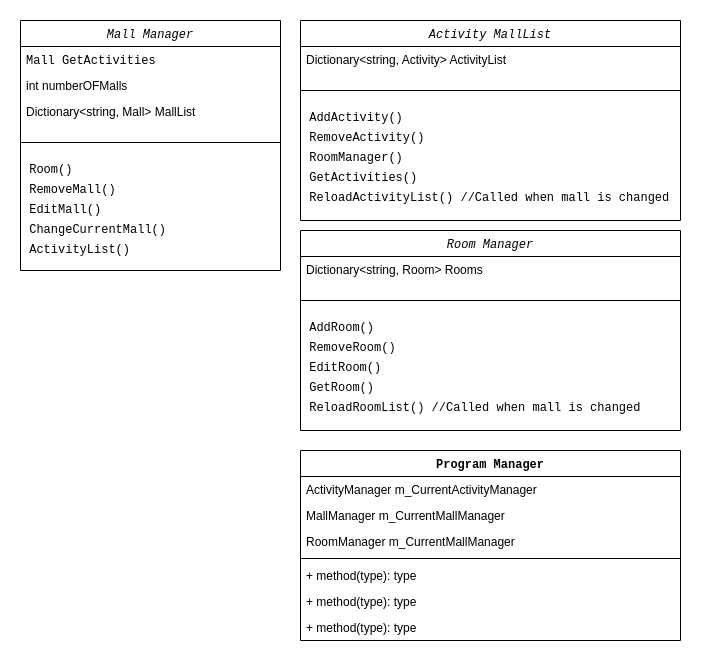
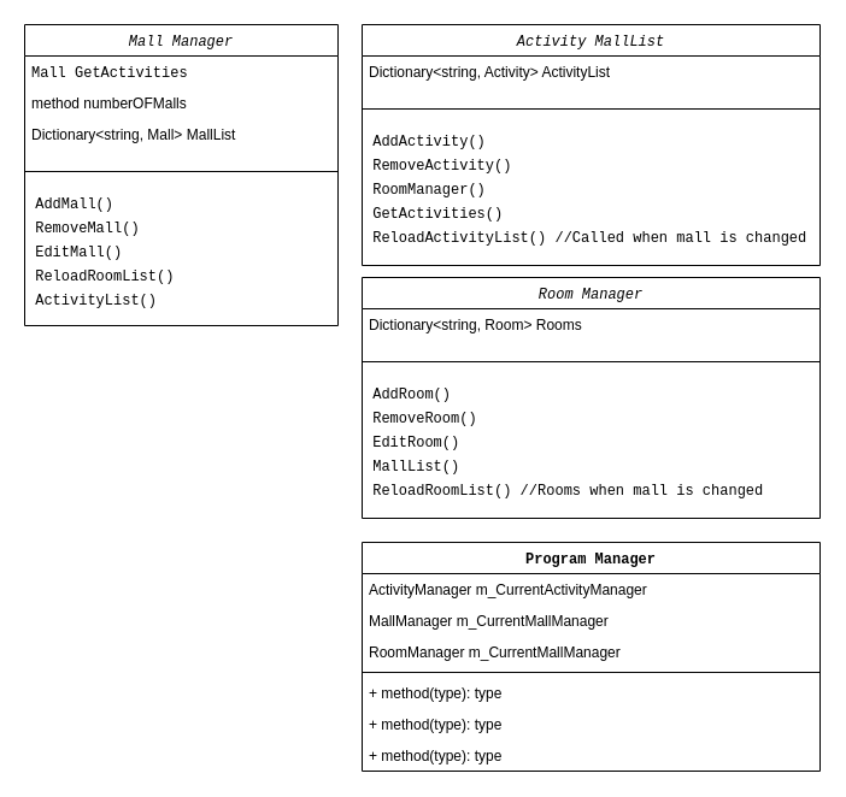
  <mxCell id="0" />
  <mxCell id="1" parent="0" />
  <mxCell id="2" value="Mall Manager" style="swimlane;fontStyle=2;align=center;verticalAlign=top;childLayout=stackLayout;horizontal=1;startSize=26;horizontalStack=0;resizeParent=1;resizeLast=0;collapsible=1;marginBottom=0;rounded=0;shadow=0;strokeWidth=1;fontFamily=Courier New;" parent="1" vertex="1"><mxGeometry x="20" y="20" width="260" height="250" as="geometry"><mxRectangle x="230" y="140" width="160" height="26" as="alternateBounds" /></mxGeometry></mxCell>
  <mxCell id="3" value="Mall GetActivities" style="text;align=left;verticalAlign=top;spacingLeft=4;spacingRight=4;overflow=hidden;rotatable=0;points=[[0,0.5],[1,0.5]];portConstraint=eastwest;fontFamily=Courier New;" parent="2" vertex="1"><mxGeometry y="26" width="260" height="26" as="geometry" /></mxCell>
- <mxCell id="4" value="int numberOFMalls&#10;" style="text;align=left;verticalAlign=top;spacingLeft=4;spacingRight=4;overflow=hidden;rotatable=0;points=[[0,0.5],[1,0.5]];portConstraint=eastwest;rounded=0;shadow=0;html=0;" parent="2" vertex="1"><mxGeometry y="52" width="260" height="26" as="geometry" /></mxCell>
+ <mxCell id="4" value="method numberOFMalls&#10;" style="text;align=left;verticalAlign=top;spacingLeft=4;spacingRight=4;overflow=hidden;rotatable=0;points=[[0,0.5],[1,0.5]];portConstraint=eastwest;rounded=0;shadow=0;html=0;" parent="2" vertex="1"><mxGeometry y="52" width="260" height="26" as="geometry" /></mxCell>
  <mxCell id="5" value="Dictionary&lt;string, Mall&gt; MallList" style="text;align=left;verticalAlign=top;spacingLeft=4;spacingRight=4;overflow=hidden;rotatable=0;points=[[0,0.5],[1,0.5]];portConstraint=eastwest;rounded=0;shadow=0;html=0;" parent="2" vertex="1"><mxGeometry y="78" width="260" height="26" as="geometry" /></mxCell>
  <mxCell id="6" value="" style="line;html=1;strokeWidth=1;align=left;verticalAlign=middle;spacingTop=-1;spacingLeft=3;spacingRight=3;rotatable=0;labelPosition=right;points=[];portConstraint=eastwest;" parent="2" vertex="1"><mxGeometry y="104" width="260" height="36" as="geometry" /></mxCell>
- <mxCell id="7" value="&amp;nbsp;Room()" style="text;html=1;align=left;verticalAlign=middle;resizable=0;points=[];autosize=1;fontFamily=Courier New;" vertex="1" parent="2"><mxGeometry y="140" width="260" height="20" as="geometry" /></mxCell>
+ <mxCell id="7" value="&amp;nbsp;AddMall()" style="text;html=1;align=left;verticalAlign=middle;resizable=0;points=[];autosize=1;fontFamily=Courier New;" vertex="1" parent="2"><mxGeometry y="140" width="260" height="20" as="geometry" /></mxCell>
  <mxCell id="8" value="&amp;nbsp;RemoveMall()" style="text;html=1;align=left;verticalAlign=middle;resizable=0;points=[];autosize=1;fontFamily=Courier New;" vertex="1" parent="2"><mxGeometry y="160" width="260" height="20" as="geometry" /></mxCell>
  <mxCell id="9" value="&amp;nbsp;EditMall()" style="text;html=1;align=left;verticalAlign=middle;resizable=0;points=[];autosize=1;fontFamily=Courier New;" vertex="1" parent="2"><mxGeometry y="180" width="260" height="20" as="geometry" /></mxCell>
- <mxCell id="10" value="&amp;nbsp;ChangeCurrentMall()" style="text;html=1;align=left;verticalAlign=middle;resizable=0;points=[];autosize=1;fontFamily=Courier New;" vertex="1" parent="2"><mxGeometry y="200" width="260" height="20" as="geometry" /></mxCell>
+ <mxCell id="10" value="&amp;nbsp;ReloadRoomList()" style="text;html=1;align=left;verticalAlign=middle;resizable=0;points=[];autosize=1;fontFamily=Courier New;" vertex="1" parent="2"><mxGeometry y="200" width="260" height="20" as="geometry" /></mxCell>
  <mxCell id="11" value="&amp;nbsp;ActivityList()" style="text;html=1;align=left;verticalAlign=middle;resizable=0;points=[];autosize=1;fontFamily=Courier New;" vertex="1" parent="2"><mxGeometry y="220" width="260" height="20" as="geometry" /></mxCell>
  <mxCell id="12" value="Activity MallList" style="swimlane;fontStyle=2;align=center;verticalAlign=top;childLayout=stackLayout;horizontal=1;startSize=26;horizontalStack=0;resizeParent=1;resizeLast=0;collapsible=1;marginBottom=0;rounded=0;shadow=0;strokeWidth=1;fontFamily=Courier New;" vertex="1" parent="1"><mxGeometry x="300" y="20" width="380" height="200" as="geometry"><mxRectangle x="230" y="140" width="160" height="26" as="alternateBounds" /></mxGeometry></mxCell>
  <mxCell id="13" value="Dictionary&lt;string, Activity&gt; ActivityList" style="text;align=left;verticalAlign=top;spacingLeft=4;spacingRight=4;overflow=hidden;rotatable=0;points=[[0,0.5],[1,0.5]];portConstraint=eastwest;rounded=0;shadow=0;html=0;" vertex="1" parent="12"><mxGeometry y="26" width="380" height="26" as="geometry" /></mxCell>
  <mxCell id="14" value="" style="line;html=1;strokeWidth=1;align=left;verticalAlign=middle;spacingTop=-1;spacingLeft=3;spacingRight=3;rotatable=0;labelPosition=right;points=[];portConstraint=eastwest;" vertex="1" parent="12"><mxGeometry y="52" width="380" height="36" as="geometry" /></mxCell>
  <mxCell id="15" value="&amp;nbsp;AddActivity()" style="text;html=1;align=left;verticalAlign=middle;resizable=0;points=[];autosize=1;fontFamily=Courier New;" vertex="1" parent="12"><mxGeometry y="88" width="380" height="20" as="geometry" /></mxCell>
  <mxCell id="16" value="&amp;nbsp;RemoveActivity()" style="text;html=1;align=left;verticalAlign=middle;resizable=0;points=[];autosize=1;fontFamily=Courier New;" vertex="1" parent="12"><mxGeometry y="108" width="380" height="20" as="geometry" /></mxCell>
  <mxCell id="17" value="&amp;nbsp;RoomManager()" style="text;html=1;align=left;verticalAlign=middle;resizable=0;points=[];autosize=1;fontFamily=Courier New;" vertex="1" parent="12"><mxGeometry y="128" width="380" height="20" as="geometry" /></mxCell>
  <mxCell id="18" value="&amp;nbsp;GetActivities()" style="text;html=1;align=left;verticalAlign=middle;resizable=0;points=[];autosize=1;fontFamily=Courier New;" vertex="1" parent="12"><mxGeometry y="148" width="380" height="20" as="geometry" /></mxCell>
  <mxCell id="19" value="&amp;nbsp;ReloadActivityList() //Called when mall is changed" style="text;html=1;align=left;verticalAlign=middle;resizable=0;points=[];autosize=1;fontFamily=Courier New;" vertex="1" parent="12"><mxGeometry y="168" width="380" height="20" as="geometry" /></mxCell>
  <mxCell id="20" value="Room Manager" style="swimlane;fontStyle=2;align=center;verticalAlign=top;childLayout=stackLayout;horizontal=1;startSize=26;horizontalStack=0;resizeParent=1;resizeLast=0;collapsible=1;marginBottom=0;rounded=0;shadow=0;strokeWidth=1;fontFamily=Courier New;" vertex="1" parent="1"><mxGeometry x="300" y="230" width="380" height="200" as="geometry"><mxRectangle x="230" y="140" width="160" height="26" as="alternateBounds" /></mxGeometry></mxCell>
  <mxCell id="21" value="Dictionary&lt;string, Room&gt; Rooms" style="text;align=left;verticalAlign=top;spacingLeft=4;spacingRight=4;overflow=hidden;rotatable=0;points=[[0,0.5],[1,0.5]];portConstraint=eastwest;rounded=0;shadow=0;html=0;" vertex="1" parent="20"><mxGeometry y="26" width="380" height="26" as="geometry" /></mxCell>
  <mxCell id="22" value="" style="line;html=1;strokeWidth=1;align=left;verticalAlign=middle;spacingTop=-1;spacingLeft=3;spacingRight=3;rotatable=0;labelPosition=right;points=[];portConstraint=eastwest;" vertex="1" parent="20"><mxGeometry y="52" width="380" height="36" as="geometry" /></mxCell>
  <mxCell id="23" value="&amp;nbsp;AddRoom()" style="text;html=1;align=left;verticalAlign=middle;resizable=0;points=[];autosize=1;fontFamily=Courier New;" vertex="1" parent="20"><mxGeometry y="88" width="380" height="20" as="geometry" /></mxCell>
  <mxCell id="24" value="&amp;nbsp;RemoveRoom()" style="text;html=1;align=left;verticalAlign=middle;resizable=0;points=[];autosize=1;fontFamily=Courier New;" vertex="1" parent="20"><mxGeometry y="108" width="380" height="20" as="geometry" /></mxCell>
  <mxCell id="25" value="&amp;nbsp;EditRoom()" style="text;html=1;align=left;verticalAlign=middle;resizable=0;points=[];autosize=1;fontFamily=Courier New;" vertex="1" parent="20"><mxGeometry y="128" width="380" height="20" as="geometry" /></mxCell>
- <mxCell id="26" value="&amp;nbsp;GetRoom()" style="text;html=1;align=left;verticalAlign=middle;resizable=0;points=[];autosize=1;fontFamily=Courier New;" vertex="1" parent="20"><mxGeometry y="148" width="380" height="20" as="geometry" /></mxCell>
- <mxCell id="27" value="&amp;nbsp;ReloadRoomList() //Called when mall is changed" style="text;html=1;align=left;verticalAlign=middle;resizable=0;points=[];autosize=1;fontFamily=Courier New;" vertex="1" parent="20"><mxGeometry y="168" width="380" height="20" as="geometry" /></mxCell>
+ <mxCell id="26" value="&amp;nbsp;MallList()" style="text;html=1;align=left;verticalAlign=middle;resizable=0;points=[];autosize=1;fontFamily=Courier New;" vertex="1" parent="20"><mxGeometry y="148" width="380" height="20" as="geometry" /></mxCell>
+ <mxCell id="27" value="&amp;nbsp;ReloadRoomList() //Rooms when mall is changed" style="text;html=1;align=left;verticalAlign=middle;resizable=0;points=[];autosize=1;fontFamily=Courier New;" vertex="1" parent="20"><mxGeometry y="168" width="380" height="20" as="geometry" /></mxCell>
  <mxCell id="28" value="Program Manager" style="swimlane;fontStyle=1;align=center;verticalAlign=top;childLayout=stackLayout;horizontal=1;startSize=26;horizontalStack=0;resizeParent=1;resizeParentMax=0;resizeLast=0;collapsible=1;marginBottom=0;fontFamily=Courier New;" vertex="1" parent="1"><mxGeometry x="300" y="450" width="380" height="190" as="geometry" /></mxCell>
  <mxCell id="29" value="ActivityManager m_CurrentActivityManager&#10;" style="text;strokeColor=none;fillColor=none;align=left;verticalAlign=top;spacingLeft=4;spacingRight=4;overflow=hidden;rotatable=0;points=[[0,0.5],[1,0.5]];portConstraint=eastwest;" vertex="1" parent="28"><mxGeometry y="26" width="380" height="26" as="geometry" /></mxCell>
  <mxCell id="30" value="MallManager m_CurrentMallManager&#10;" style="text;strokeColor=none;fillColor=none;align=left;verticalAlign=top;spacingLeft=4;spacingRight=4;overflow=hidden;rotatable=0;points=[[0,0.5],[1,0.5]];portConstraint=eastwest;" vertex="1" parent="28"><mxGeometry y="52" width="380" height="26" as="geometry" /></mxCell>
  <mxCell id="31" value="RoomManager m_CurrentMallManager" style="text;strokeColor=none;fillColor=none;align=left;verticalAlign=top;spacingLeft=4;spacingRight=4;overflow=hidden;rotatable=0;points=[[0,0.5],[1,0.5]];portConstraint=eastwest;" vertex="1" parent="28"><mxGeometry y="78" width="380" height="26" as="geometry" /></mxCell>
  <mxCell id="32" value="" style="line;strokeWidth=1;fillColor=none;align=left;verticalAlign=middle;spacingTop=-1;spacingLeft=3;spacingRight=3;rotatable=0;labelPosition=right;points=[];portConstraint=eastwest;" vertex="1" parent="28"><mxGeometry y="104" width="380" height="8" as="geometry" /></mxCell>
  <mxCell id="33" value="+ method(type): type" style="text;strokeColor=none;fillColor=none;align=left;verticalAlign=top;spacingLeft=4;spacingRight=4;overflow=hidden;rotatable=0;points=[[0,0.5],[1,0.5]];portConstraint=eastwest;" vertex="1" parent="28"><mxGeometry y="112" width="380" height="26" as="geometry" /></mxCell>
  <mxCell id="34" value="+ method(type): type" style="text;strokeColor=none;fillColor=none;align=left;verticalAlign=top;spacingLeft=4;spacingRight=4;overflow=hidden;rotatable=0;points=[[0,0.5],[1,0.5]];portConstraint=eastwest;" vertex="1" parent="28"><mxGeometry y="138" width="380" height="26" as="geometry" /></mxCell>
  <mxCell id="35" value="+ method(type): type" style="text;strokeColor=none;fillColor=none;align=left;verticalAlign=top;spacingLeft=4;spacingRight=4;overflow=hidden;rotatable=0;points=[[0,0.5],[1,0.5]];portConstraint=eastwest;" vertex="1" parent="28"><mxGeometry y="164" width="380" height="26" as="geometry" /></mxCell>
